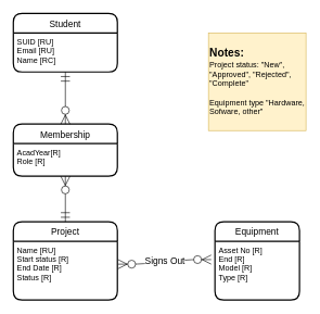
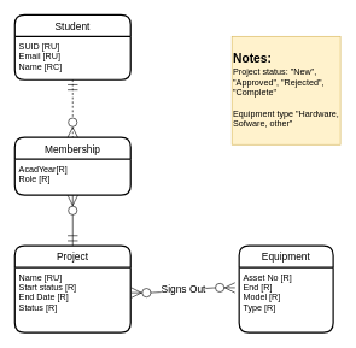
  <mxCell id="0" />
  <mxCell id="1" parent="0" />
  <mxCell id="2" value="Student" style="swimlane;childLayout=stackLayout;horizontal=1;startSize=30;horizontalStack=0;rounded=1;fontSize=14;fontStyle=0;strokeWidth=2;resizeParent=0;resizeLast=1;shadow=0;dashed=0;align=center;" vertex="1" parent="1"><mxGeometry x="20" y="20" width="160" height="90" as="geometry" /></mxCell>
  <mxCell id="3" value="SUID [RU]&#10;Email [RU]&#10;Name [RC]" style="align=left;strokeColor=none;fillColor=none;spacingLeft=4;fontSize=12;verticalAlign=top;resizable=0;rotatable=0;part=1;" vertex="1" parent="2"><mxGeometry y="30" width="160" height="60" as="geometry" /></mxCell>
  <mxCell id="4" value="Project" style="swimlane;childLayout=stackLayout;horizontal=1;startSize=30;horizontalStack=0;rounded=1;fontSize=14;fontStyle=0;strokeWidth=2;resizeParent=0;resizeLast=1;shadow=0;dashed=0;align=center;" vertex="1" parent="1"><mxGeometry x="20" y="340" width="160" height="120" as="geometry" /></mxCell>
  <mxCell id="5" value="Name [RU]&#10;Start status [R]&#10;End Date [R]&#10;Status [R]" style="align=left;strokeColor=none;fillColor=none;spacingLeft=4;fontSize=12;verticalAlign=top;resizable=0;rotatable=0;part=1;" vertex="1" parent="4"><mxGeometry y="30" width="160" height="90" as="geometry" /></mxCell>
  <mxCell id="6" value="Membership" style="swimlane;childLayout=stackLayout;horizontal=1;startSize=30;horizontalStack=0;rounded=1;fontSize=14;fontStyle=0;strokeWidth=2;resizeParent=0;resizeLast=1;shadow=0;dashed=0;align=center;" vertex="1" parent="1"><mxGeometry x="20" y="190" width="160" height="80" as="geometry" /></mxCell>
  <mxCell id="7" value="AcadYear[R]&#10;Role [R]" style="align=left;strokeColor=none;fillColor=none;spacingLeft=4;fontSize=12;verticalAlign=top;resizable=0;rotatable=0;part=1;" vertex="1" parent="6"><mxGeometry y="30" width="160" height="50" as="geometry" /></mxCell>
  <mxCell id="8" value="Equipment" style="swimlane;childLayout=stackLayout;horizontal=1;startSize=30;horizontalStack=0;rounded=1;fontSize=14;fontStyle=0;strokeWidth=2;resizeParent=0;resizeLast=1;shadow=0;dashed=0;align=center;" vertex="1" parent="1"><mxGeometry x="330" y="340" width="130" height="120" as="geometry" /></mxCell>
  <mxCell id="9" value="Asset No [R]&#10;End [R]&#10;Model [R]&#10;Type [R]&#10;" style="align=left;strokeColor=none;fillColor=none;spacingLeft=4;fontSize=12;verticalAlign=top;resizable=0;rotatable=0;part=1;" vertex="1" parent="8"><mxGeometry y="30" width="130" height="90" as="geometry" /></mxCell>
  <mxCell id="10" value="" style="edgeStyle=entityRelationEdgeStyle;fontSize=12;html=1;endArrow=ERzeroToMany;endFill=1;startArrow=ERzeroToMany;exitX=1.006;exitY=0.389;exitDx=0;exitDy=0;exitPerimeter=0;entryX=-0.044;entryY=0.311;entryDx=0;entryDy=0;entryPerimeter=0;endSize=12;startSize=12;" edge="1" parent="1" source="5" target="9"><mxGeometry width="100" height="100" relative="1" as="geometry"><mxPoint x="290" y="610" as="sourcePoint" /><mxPoint x="390" y="510" as="targetPoint" /></mxGeometry></mxCell>
  <mxCell id="11" value="&lt;font style=&quot;font-size: 14px&quot;&gt;Signs Out&lt;/font&gt;" style="edgeLabel;html=1;align=center;verticalAlign=middle;resizable=0;points=[];" vertex="1" connectable="0" parent="10"><mxGeometry x="-0.016" y="1" relative="1" as="geometry"><mxPoint x="1" as="offset" /></mxGeometry></mxCell>
  <mxCell id="12" value="" style="fontSize=12;html=1;endArrow=ERzeroToMany;startArrow=ERmandOne;exitX=0.5;exitY=0;exitDx=0;exitDy=0;entryX=0.5;entryY=1;entryDx=0;entryDy=0;endSize=12;startSize=12;" edge="1" parent="1" source="4" target="7"><mxGeometry width="100" height="100" relative="1" as="geometry"><mxPoint x="260" y="510" as="sourcePoint" /><mxPoint x="360" y="410" as="targetPoint" /></mxGeometry></mxCell>
- <mxCell id="13" value="" style="fontSize=12;html=1;endArrow=ERzeroToMany;startArrow=ERmandOne;exitX=0.5;exitY=1;exitDx=0;exitDy=0;endSize=12;startSize=12;entryX=0.5;entryY=0;entryDx=0;entryDy=0;" edge="1" parent="1" source="3" target="6"><mxGeometry width="100" height="100" relative="1" as="geometry"><mxPoint x="140" y="560" as="sourcePoint" /><mxPoint x="120" y="270" as="targetPoint" /></mxGeometry></mxCell>
+ <mxCell id="13" value="" style="fontSize=12;html=1;endArrow=ERzeroToMany;startArrow=ERmandOne;exitX=0.5;exitY=1;exitDx=0;exitDy=0;endSize=12;startSize=12;entryX=0.5;entryY=0;entryDx=0;entryDy=0;dashed=1;" edge="1" parent="1" source="3" target="6"><mxGeometry width="100" height="100" relative="1" as="geometry"><mxPoint x="140" y="560" as="sourcePoint" /><mxPoint x="120" y="270" as="targetPoint" /></mxGeometry></mxCell>
  <mxCell id="14" value="&lt;b style=&quot;font-size: 17px&quot;&gt;Notes:&lt;br&gt;&lt;/b&gt;Project status: &quot;New&quot;, &quot;Approved&quot;, &quot;Rejected&quot;, &quot;Complete&quot;&lt;br&gt;&lt;br&gt;Equipment type &quot;Hardware, Sofware, other&quot;" style="whiteSpace=wrap;html=1;aspect=fixed;fillColor=#fff2cc;strokeColor=#d6b656;align=left;" vertex="1" parent="1"><mxGeometry x="320" y="50" width="150" height="150" as="geometry" /></mxCell>
